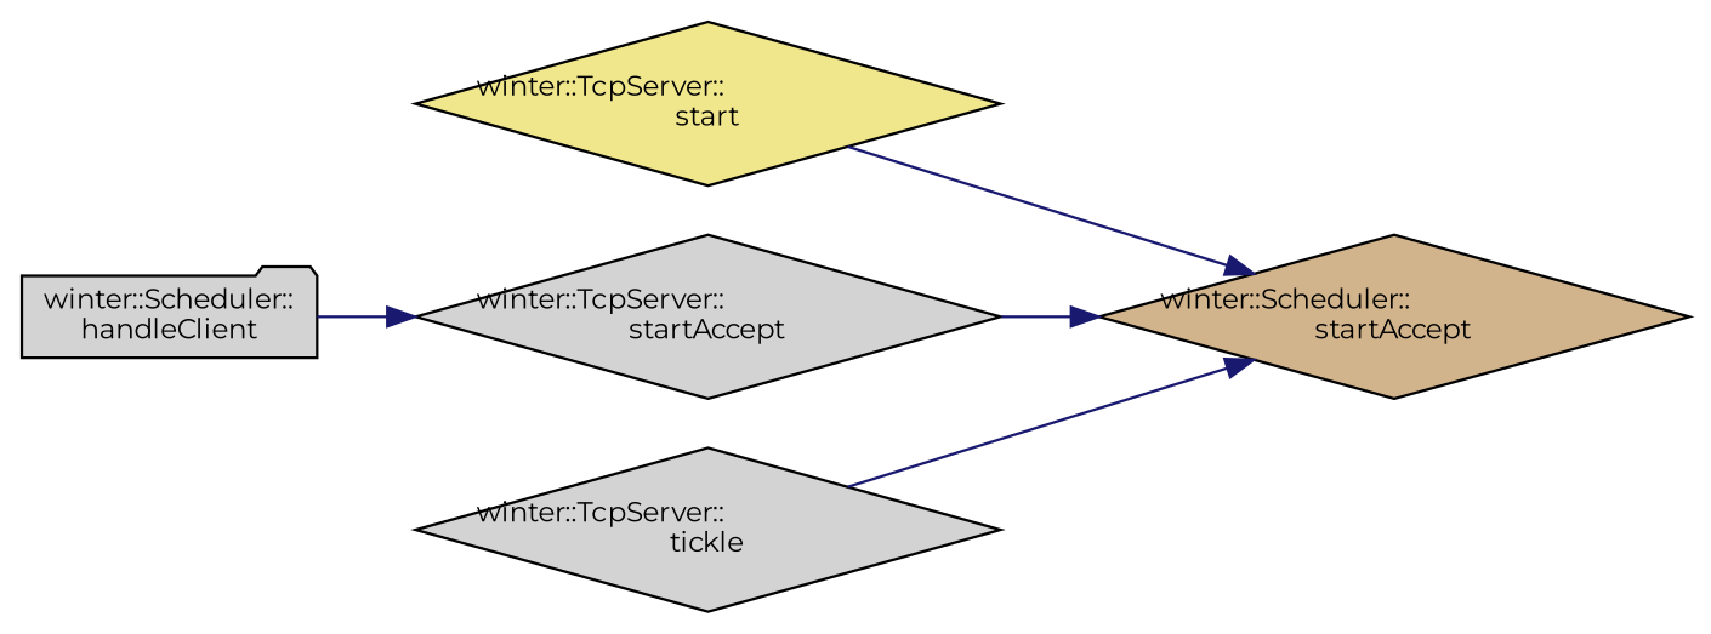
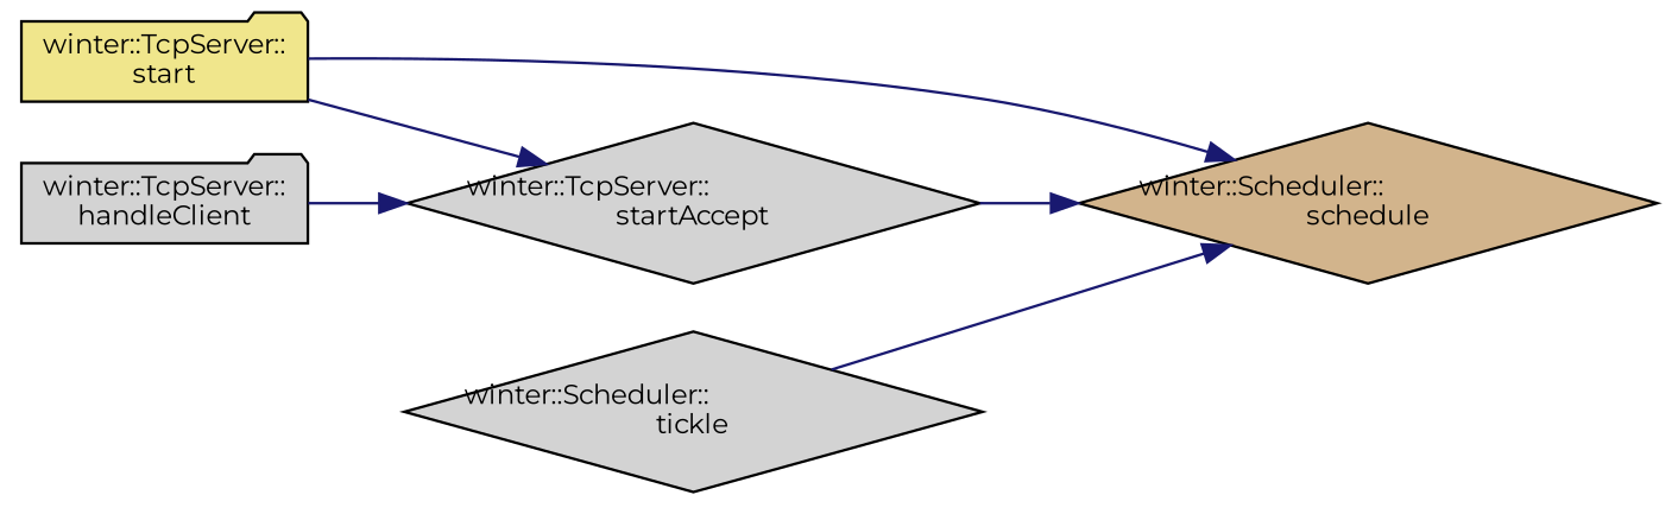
  digraph {
    fontname=Montserrat
    rankdir=LR
    node [color=black fillcolor=lightgrey fontname=Montserrat fontsize=10 shape=diamond style=filled]
    edge [color=midnightblue fontname=Montserrat fontsize=10 labelfontname=Helvetica labelfontsize=10 style=solid]
-   n1 [fillcolor=khaki fontcolor=black height=0.2 label="winter::TcpServer::\lstart" width=0.4]
-   n2 [fillcolor=tan height=0.2 label="winter::Scheduler::\lstartAccept" width=0.4]
+   n1 [fillcolor=khaki fontcolor=black height=0.2 label="winter::TcpServer::\lstart" shape=folder width=0.4]
+   n2 [fillcolor=tan height=0.2 label="winter::Scheduler::\lschedule" width=0.4]
    n3 [height=0.2 label="winter::TcpServer::\lstartAccept" width=0.4]
-   n4 [height=0.2 label="winter::TcpServer::\ltickle" width=0.4]
-   n5 [height=0.2 label="winter::Scheduler::\lhandleClient" shape=folder width=0.4]
+   n4 [height=0.2 label="winter::Scheduler::\ltickle" width=0.4]
+   n5 [height=0.2 label="winter::TcpServer::\lhandleClient" shape=folder width=0.4]
    n1 -> n2
+   n1 -> n3
    n3 -> n2
    n4 -> n2
    n5 -> n3
  }
